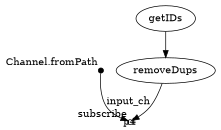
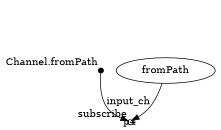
  digraph {
    p0 [fixedsize=true shape=point width=0.1 xlabel="Channel.fromPath"]
    p4 [fixedsize=true shape=circle width=0.1 xlabel=subscribe]
-   n3 [label=getIDs]
-   n4 [label=removeDups]
+   n4 [label=fromPath]
    p0 -> p4 [label=input_ch]
-   n3 -> n4
    n4 -> p4
  }
